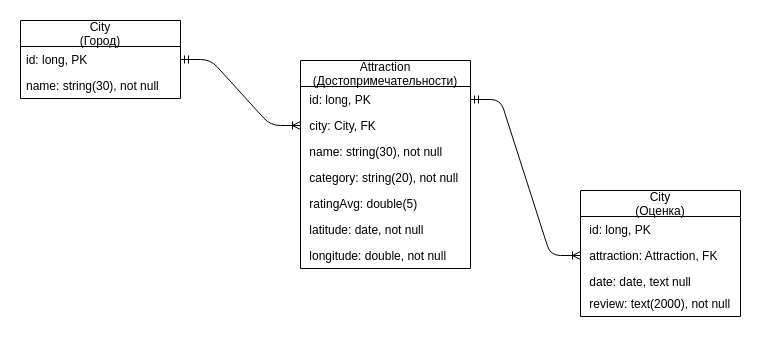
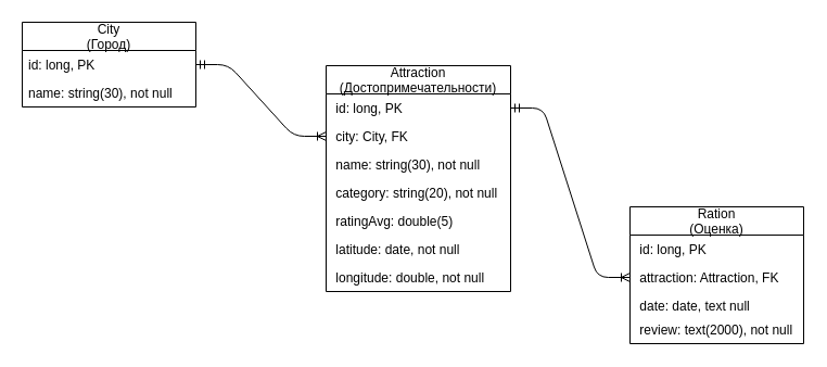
  <mxCell id="0" />
  <mxCell id="1" parent="0" />
  <mxCell id="2" value="Attraction&#10;(Достопримечательности)" style="swimlane;fontStyle=0;childLayout=stackLayout;horizontal=1;startSize=26;fillColor=none;horizontalStack=0;resizeParent=1;resizeParentMax=0;resizeLast=0;collapsible=1;marginBottom=0;" vertex="1" parent="1"><mxGeometry x="300" y="60" width="170" height="208" as="geometry" /></mxCell>
  <mxCell id="3" value=" id: long, PK" style="text;strokeColor=none;fillColor=none;align=left;verticalAlign=top;spacingLeft=4;spacingRight=4;overflow=hidden;rotatable=0;points=[[0,0.5],[1,0.5]];portConstraint=eastwest;" vertex="1" parent="2"><mxGeometry y="26" width="170" height="26" as="geometry" /></mxCell>
  <mxCell id="4" value=" city: City, FK" style="text;strokeColor=none;fillColor=none;align=left;verticalAlign=top;spacingLeft=4;spacingRight=4;overflow=hidden;rotatable=0;points=[[0,0.5],[1,0.5]];portConstraint=eastwest;" vertex="1" parent="2"><mxGeometry y="52" width="170" height="26" as="geometry" /></mxCell>
  <mxCell id="5" value=" name: string(30), not null " style="text;strokeColor=none;fillColor=none;align=left;verticalAlign=top;spacingLeft=4;spacingRight=4;overflow=hidden;rotatable=0;points=[[0,0.5],[1,0.5]];portConstraint=eastwest;" vertex="1" parent="2"><mxGeometry y="78" width="170" height="26" as="geometry" /></mxCell>
  <mxCell id="6" value=" category: string(20), not null" style="text;strokeColor=none;fillColor=none;align=left;verticalAlign=top;spacingLeft=4;spacingRight=4;overflow=hidden;rotatable=0;points=[[0,0.5],[1,0.5]];portConstraint=eastwest;" vertex="1" parent="2"><mxGeometry y="104" width="170" height="26" as="geometry" /></mxCell>
  <mxCell id="7" value=" ratingAvg: double(5)" style="text;strokeColor=none;fillColor=none;align=left;verticalAlign=top;spacingLeft=4;spacingRight=4;overflow=hidden;rotatable=0;points=[[0,0.5],[1,0.5]];portConstraint=eastwest;" vertex="1" parent="2"><mxGeometry y="130" width="170" height="26" as="geometry" /></mxCell>
  <mxCell id="8" value=" latitude: date, not null" style="text;strokeColor=none;fillColor=none;align=left;verticalAlign=top;spacingLeft=4;spacingRight=4;overflow=hidden;rotatable=0;points=[[0,0.5],[1,0.5]];portConstraint=eastwest;" vertex="1" parent="2"><mxGeometry y="156" width="170" height="26" as="geometry" /></mxCell>
  <mxCell id="9" value=" longitude: double, not null" style="text;strokeColor=none;fillColor=none;align=left;verticalAlign=top;spacingLeft=4;spacingRight=4;overflow=hidden;rotatable=0;points=[[0,0.5],[1,0.5]];portConstraint=eastwest;" vertex="1" parent="2"><mxGeometry y="182" width="170" height="26" as="geometry" /></mxCell>
- <mxCell id="10" value="City&#10;(Оценка)" style="swimlane;fontStyle=0;childLayout=stackLayout;horizontal=1;startSize=26;fillColor=none;horizontalStack=0;resizeParent=1;resizeParentMax=0;resizeLast=0;collapsible=1;marginBottom=0;" vertex="1" parent="1"><mxGeometry x="580" y="190" width="160" height="126" as="geometry" /></mxCell>
+ <mxCell id="10" value="Ration&#10;(Оценка)" style="swimlane;fontStyle=0;childLayout=stackLayout;horizontal=1;startSize=26;fillColor=none;horizontalStack=0;resizeParent=1;resizeParentMax=0;resizeLast=0;collapsible=1;marginBottom=0;" vertex="1" parent="1"><mxGeometry x="580" y="190" width="160" height="126" as="geometry" /></mxCell>
  <mxCell id="11" value=" id: long, PK" style="text;strokeColor=none;fillColor=none;align=left;verticalAlign=top;spacingLeft=4;spacingRight=4;overflow=hidden;rotatable=0;points=[[0,0.5],[1,0.5]];portConstraint=eastwest;" vertex="1" parent="10"><mxGeometry y="26" width="160" height="26" as="geometry" /></mxCell>
  <mxCell id="12" value=" attraction: Attraction, FK" style="text;strokeColor=none;fillColor=none;align=left;verticalAlign=top;spacingLeft=4;spacingRight=4;overflow=hidden;rotatable=0;points=[[0,0.5],[1,0.5]];portConstraint=eastwest;" vertex="1" parent="10"><mxGeometry y="52" width="160" height="26" as="geometry" /></mxCell>
  <mxCell id="13" value=" date: date, text null" style="text;strokeColor=none;fillColor=none;align=left;verticalAlign=top;spacingLeft=4;spacingRight=4;overflow=hidden;rotatable=0;points=[[0,0.5],[1,0.5]];portConstraint=eastwest;" vertex="1" parent="10"><mxGeometry y="78" width="160" height="22" as="geometry" /></mxCell>
  <mxCell id="14" value=" review: text(2000), not null" style="text;strokeColor=none;fillColor=none;align=left;verticalAlign=top;spacingLeft=4;spacingRight=4;overflow=hidden;rotatable=0;points=[[0,0.5],[1,0.5]];portConstraint=eastwest;" vertex="1" parent="10"><mxGeometry y="100" width="160" height="26" as="geometry" /></mxCell>
  <mxCell id="15" value="City&#10;(Город)" style="swimlane;fontStyle=0;childLayout=stackLayout;horizontal=1;startSize=26;fillColor=none;horizontalStack=0;resizeParent=1;resizeParentMax=0;resizeLast=0;collapsible=1;marginBottom=0;" vertex="1" parent="1"><mxGeometry x="20" y="20" width="160" height="78" as="geometry" /></mxCell>
  <mxCell id="16" value="id: long, PK" style="text;strokeColor=none;fillColor=none;align=left;verticalAlign=top;spacingLeft=4;spacingRight=4;overflow=hidden;rotatable=0;points=[[0,0.5],[1,0.5]];portConstraint=eastwest;" vertex="1" parent="15"><mxGeometry y="26" width="160" height="26" as="geometry" /></mxCell>
  <mxCell id="17" value="name: string(30), not null" style="text;strokeColor=none;fillColor=none;align=left;verticalAlign=top;spacingLeft=4;spacingRight=4;overflow=hidden;rotatable=0;points=[[0,0.5],[1,0.5]];portConstraint=eastwest;" vertex="1" parent="15"><mxGeometry y="52" width="160" height="26" as="geometry" /></mxCell>
  <mxCell id="18" value="" style="edgeStyle=entityRelationEdgeStyle;fontSize=12;html=1;endArrow=ERoneToMany;startArrow=ERmandOne;exitX=1;exitY=0.5;exitDx=0;exitDy=0;entryX=0;entryY=0.5;entryDx=0;entryDy=0;" edge="1" parent="1" source="3" target="12"><mxGeometry width="100" height="100" relative="1" as="geometry"><mxPoint x="570" y="190" as="sourcePoint" /><mxPoint x="670" y="90" as="targetPoint" /></mxGeometry></mxCell>
  <mxCell id="19" value="" style="edgeStyle=entityRelationEdgeStyle;fontSize=12;html=1;endArrow=ERoneToMany;startArrow=ERmandOne;exitX=1;exitY=0.5;exitDx=0;exitDy=0;entryX=0;entryY=0.5;entryDx=0;entryDy=0;" edge="1" parent="1" source="16" target="4"><mxGeometry width="100" height="100" relative="1" as="geometry"><mxPoint x="230" y="30" as="sourcePoint" /><mxPoint x="280" y="0" as="targetPoint" /></mxGeometry></mxCell>
